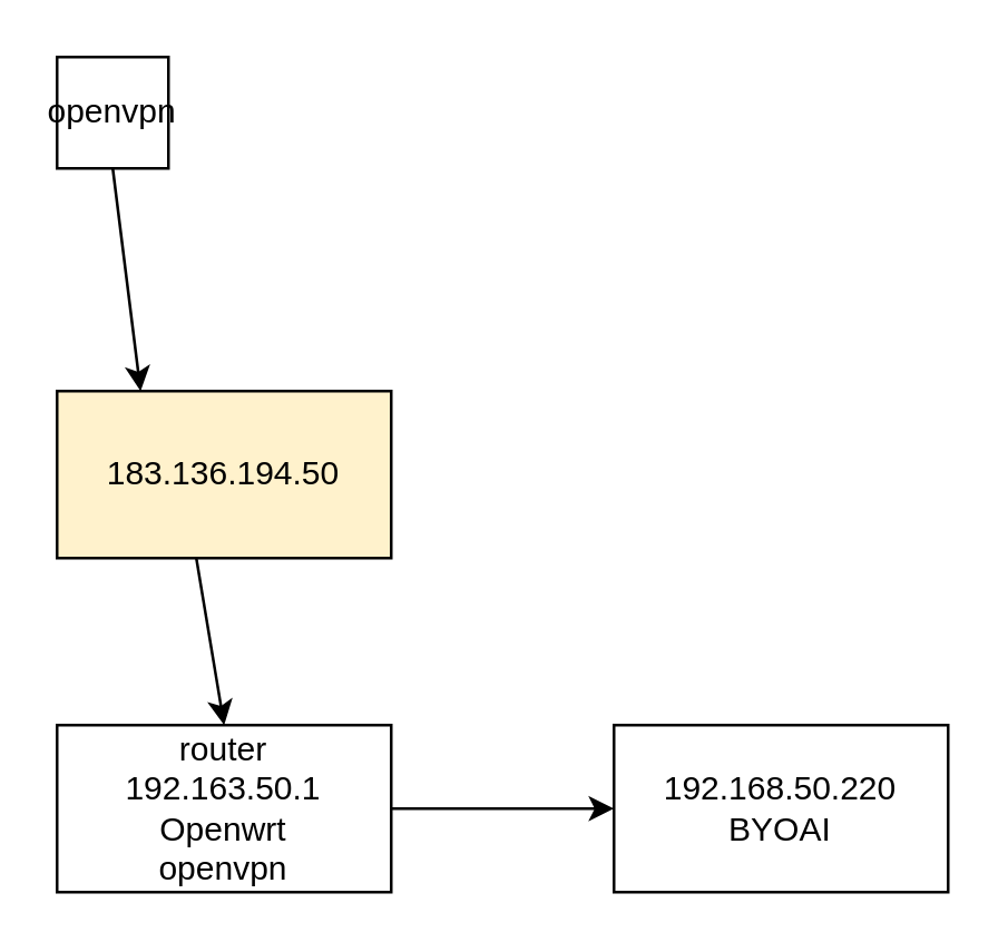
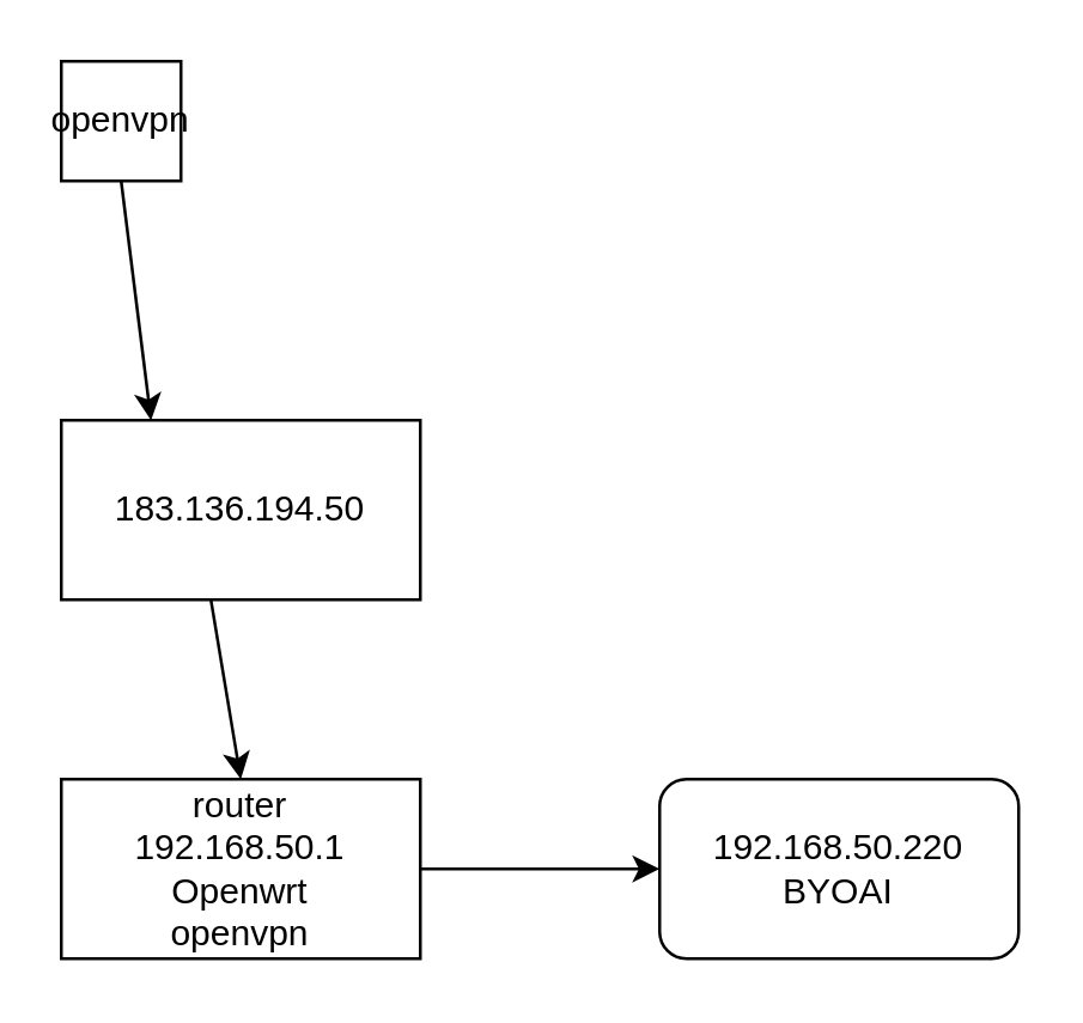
  <mxCell id="0" />
  <mxCell id="1" parent="0" />
- <mxCell id="2" value="router&lt;br&gt;192.163.50.1&lt;br&gt;Openwrt&lt;br&gt;openvpn" style="rounded=0;whiteSpace=wrap;html=1;" parent="1" vertex="1"><mxGeometry x="20" y="260" width="120" height="60" as="geometry" /></mxCell>
- <mxCell id="3" value="183.136.194.50" style="rounded=0;whiteSpace=wrap;html=1;fillColor=#fff2cc;" parent="1" vertex="1"><mxGeometry x="20" y="140" width="120" height="60" as="geometry" /></mxCell>
+ <mxCell id="2" value="router&lt;br&gt;192.168.50.1&lt;br&gt;Openwrt&lt;br&gt;openvpn" style="rounded=0;whiteSpace=wrap;html=1;" parent="1" vertex="1"><mxGeometry x="20" y="260" width="120" height="60" as="geometry" /></mxCell>
+ <mxCell id="3" value="183.136.194.50" style="rounded=0;whiteSpace=wrap;html=1;" parent="1" vertex="1"><mxGeometry x="20" y="140" width="120" height="60" as="geometry" /></mxCell>
  <mxCell id="4" value="openvpn" style="whiteSpace=wrap;html=1;aspect=fixed;" parent="1" vertex="1"><mxGeometry x="20" y="20" width="40" height="40" as="geometry" /></mxCell>
- <mxCell id="5" value="192.168.50.220&lt;br&gt;BYOAI" style="rounded=0;whiteSpace=wrap;html=1;" parent="1" vertex="1"><mxGeometry x="220" y="260" width="120" height="60" as="geometry" /></mxCell>
+ <mxCell id="5" value="192.168.50.220&lt;br&gt;BYOAI" style="whiteSpace=wrap;html=1;rounded=1;" parent="1" vertex="1"><mxGeometry x="220" y="260" width="120" height="60" as="geometry" /></mxCell>
  <mxCell id="6" value="" style="endArrow=classic;html=1;entryX=0.25;entryY=0;entryDx=0;entryDy=0;" edge="1" parent="1" target="3"><mxGeometry width="50" height="50" relative="1" as="geometry"><mxPoint x="40" y="60" as="sourcePoint" /><mxPoint x="90" y="10" as="targetPoint" /></mxGeometry></mxCell>
  <mxCell id="7" value="" style="endArrow=classic;html=1;" edge="1" parent="1"><mxGeometry width="50" height="50" relative="1" as="geometry"><mxPoint x="70" y="200" as="sourcePoint" /><mxPoint x="80" y="260" as="targetPoint" /></mxGeometry></mxCell>
  <mxCell id="8" value="" style="endArrow=classic;html=1;" edge="1" parent="1" target="5"><mxGeometry width="50" height="50" relative="1" as="geometry"><mxPoint x="140" y="290" as="sourcePoint" /><mxPoint x="150" y="350" as="targetPoint" /></mxGeometry></mxCell>
